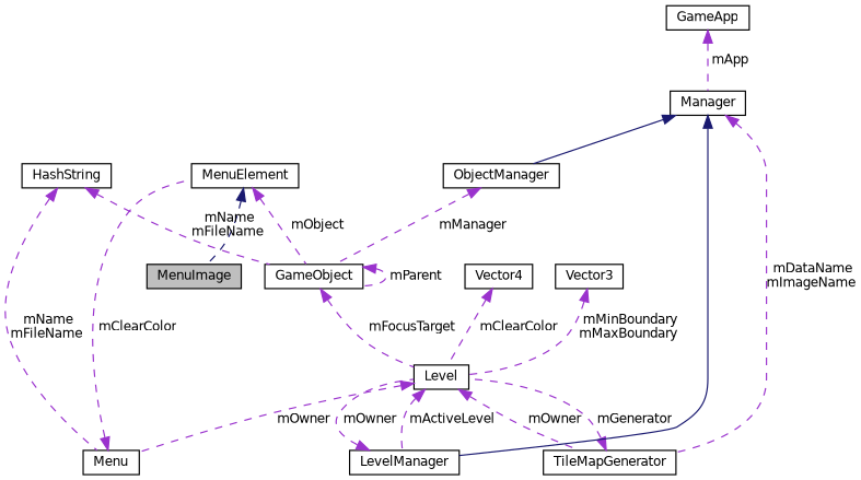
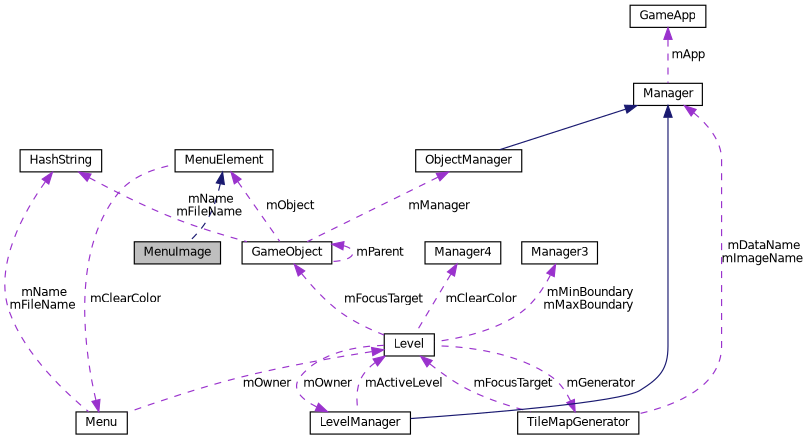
  digraph {
    node [color=black fillcolor=white fontname=Helvetica fontsize=10 shape=record style=filled]
    edge [color=darkorchid3 dir=back fontname=Helvetica fontsize=10 labelfontname=Helvetica labelfontsize=10 style=dashed]
    n1 [fillcolor=grey75 fontcolor=black height=0.2 label=MenuImage width=0.4]
    n2 [height=0.2 label=MenuElement width=0.4]
    n3 [height=0.2 label=GameObject width=0.4]
    n4 [height=0.2 label=Level width=0.4]
    n5 [height=0.2 label=LevelManager width=0.4]
    n6 [height=0.2 label=Menu width=0.4]
    n7 [height=0.2 label=TileMapGenerator width=0.4]
    n8 [height=0.2 label=ObjectManager width=0.4]
    n9 [height=0.2 label=Manager width=0.4]
    n10 [height=0.2 label=GameApp width=0.4]
    n11 [height=0.2 label=HashString width=0.4]
-   n12 [height=0.2 label=Vector3 width=0.4]
-   n13 [height=0.2 label=Vector4 width=0.4]
+   n12 [height=0.2 label=Manager3 width=0.4]
+   n13 [height=0.2 label=Manager4 width=0.4]
    n2 -> n1 [color=midnightblue]
    n2 -> n3 [label=" mObject"]
    n3 -> n3 [label=" mParent"]
    n3 -> n4 [label=" mFocusTarget"]
    n4 -> n5 [label=" mActiveLevel"]
    n4 -> n6 [label=" mOwner"]
-   n4 -> n7 [label=" mOwner"]
+   n4 -> n7 [label=" mFocusTarget"]
    n5 -> n4 [label=" mOwner"]
    n6 -> n2 [label=" mClearColor"]
    n7 -> n4 [label=" mGenerator"]
    n8 -> n3 [label=" mManager"]
    n9 -> n5 [color=midnightblue style=solid]
    n9 -> n7 [label=" mDataName\nmImageName"]
    n9 -> n8 [color=midnightblue style=solid]
    n10 -> n9 [label=" mApp"]
    n11 -> n3 [label=" mName\nmFileName"]
    n11 -> n6 [label=" mName\nmFileName"]
    n12 -> n4 [label=" mMinBoundary\nmMaxBoundary"]
    n13 -> n4 [label=" mClearColor"]
  }
